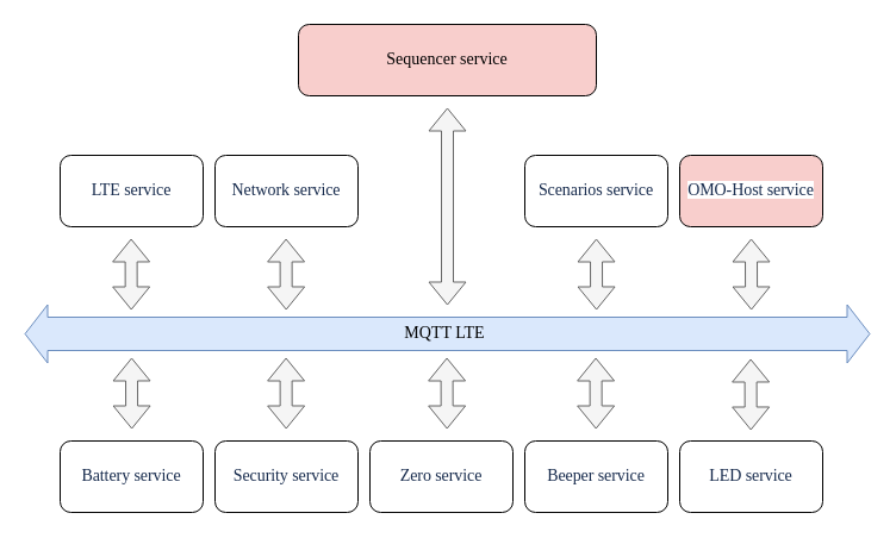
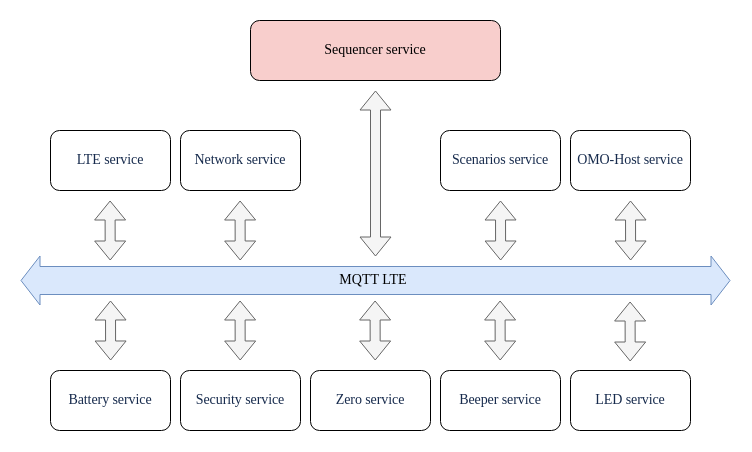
  <mxCell id="0" />
  <mxCell id="1" parent="0" />
  <mxCell id="2" value="" style="shape=flexArrow;endArrow=classic;startArrow=classic;html=1;width=28;fillColor=#dae8fc;strokeColor=#6c8ebf;" parent="1" edge="1"><mxGeometry width="100" height="100" relative="1" as="geometry"><mxPoint x="20" y="280" as="sourcePoint" /><mxPoint x="730" y="280" as="targetPoint" /></mxGeometry></mxCell>
  <mxCell id="3" value="MQTT LTE" style="text;html=1;strokeColor=none;fillColor=none;align=center;verticalAlign=middle;whiteSpace=wrap;rounded=0;fontFamily=Tahoma;fontStyle=0;fontSize=14;" parent="1" vertex="1"><mxGeometry x="328" y="270" width="90" height="20" as="geometry" /></mxCell>
  <mxCell id="4" value="&lt;span style=&quot;color: rgb(23 , 43 , 77) ; letter-spacing: -0.08px ; text-align: left ; background-color: rgb(255 , 255 , 255)&quot;&gt;&lt;font style=&quot;font-size: 14px&quot;&gt;LTE service&lt;/font&gt;&lt;/span&gt;" style="rounded=1;whiteSpace=wrap;html=1;fontFamily=Tahoma;fontSize=14;" parent="1" vertex="1"><mxGeometry x="50" y="130" width="120" height="60" as="geometry" /></mxCell>
  <mxCell id="5" value="&lt;span style=&quot;color: rgb(23 , 43 , 77) ; letter-spacing: -0.08px ; text-align: left ; background-color: rgb(255 , 255 , 255)&quot;&gt;&lt;font style=&quot;font-size: 14px&quot;&gt;Network service&lt;/font&gt;&lt;/span&gt;" style="rounded=1;whiteSpace=wrap;html=1;fontFamily=Tahoma;fontSize=14;" parent="1" vertex="1"><mxGeometry x="180" y="130" width="120" height="60" as="geometry" /></mxCell>
  <mxCell id="6" value="Sequencer service" style="rounded=1;whiteSpace=wrap;html=1;fontFamily=Tahoma;fontSize=14;fillColor=#f8cecc;" parent="1" vertex="1"><mxGeometry x="250" y="20" width="250" height="60" as="geometry" /></mxCell>
  <mxCell id="7" value="&lt;span style=&quot;color: rgb(23 , 43 , 77) ; font-family: , , &amp;#34;segoe ui&amp;#34; , &amp;#34;roboto&amp;#34; , &amp;#34;noto sans&amp;#34; , &amp;#34;ubuntu&amp;#34; , &amp;#34;droid sans&amp;#34; , &amp;#34;helvetica neue&amp;#34; , sans-serif ; letter-spacing: -0.08px ; text-align: left ; background-color: rgb(255 , 255 , 255)&quot;&gt;Scenarios service&lt;/span&gt;" style="rounded=1;whiteSpace=wrap;html=1;fontFamily=Tahoma;fontSize=14;" parent="1" vertex="1"><mxGeometry x="440" y="130" width="120" height="60" as="geometry" /></mxCell>
  <mxCell id="8" value="&lt;span style=&quot;color: rgb(23 , 43 , 77) ; letter-spacing: -0.08px ; text-align: left ; background-color: rgb(255 , 255 , 255)&quot;&gt;&lt;font style=&quot;font-size: 14px&quot;&gt;Battery service&lt;/font&gt;&lt;/span&gt;" style="rounded=1;whiteSpace=wrap;html=1;fontFamily=Tahoma;fontSize=14;" parent="1" vertex="1"><mxGeometry x="50" y="370" width="120" height="60" as="geometry" /></mxCell>
  <mxCell id="9" value="&lt;span style=&quot;color: rgb(23 , 43 , 77) ; font-family: , , &amp;#34;segoe ui&amp;#34; , &amp;#34;roboto&amp;#34; , &amp;#34;noto sans&amp;#34; , &amp;#34;ubuntu&amp;#34; , &amp;#34;droid sans&amp;#34; , &amp;#34;helvetica neue&amp;#34; , sans-serif ; letter-spacing: -0.08px ; text-align: left ; background-color: rgb(255 , 255 , 255)&quot;&gt;Security service&lt;/span&gt;" style="rounded=1;whiteSpace=wrap;html=1;fontFamily=Tahoma;fontSize=14;" parent="1" vertex="1"><mxGeometry x="180" y="370" width="120" height="60" as="geometry" /></mxCell>
- <mxCell id="10" value="&lt;span style=&quot;color: rgb(23 , 43 , 77) ; font-family: , , &amp;#34;segoe ui&amp;#34; , &amp;#34;roboto&amp;#34; , &amp;#34;noto sans&amp;#34; , &amp;#34;ubuntu&amp;#34; , &amp;#34;droid sans&amp;#34; , &amp;#34;helvetica neue&amp;#34; , sans-serif ; letter-spacing: -0.08px ; text-align: left ; background-color: rgb(255 , 255 , 255)&quot;&gt;OMO-Host service&lt;/span&gt;" style="rounded=1;whiteSpace=wrap;html=1;fontFamily=Tahoma;fontSize=14;fillColor=#f8cecc;" parent="1" vertex="1"><mxGeometry x="570" y="130" width="120" height="60" as="geometry" /></mxCell>
+ <mxCell id="10" value="&lt;span style=&quot;color: rgb(23 , 43 , 77) ; font-family: , , &amp;#34;segoe ui&amp;#34; , &amp;#34;roboto&amp;#34; , &amp;#34;noto sans&amp;#34; , &amp;#34;ubuntu&amp;#34; , &amp;#34;droid sans&amp;#34; , &amp;#34;helvetica neue&amp;#34; , sans-serif ; letter-spacing: -0.08px ; text-align: left ; background-color: rgb(255 , 255 , 255)&quot;&gt;OMO-Host service&lt;/span&gt;" style="rounded=1;whiteSpace=wrap;html=1;fontFamily=Tahoma;fontSize=14;" parent="1" vertex="1"><mxGeometry x="570" y="130" width="120" height="60" as="geometry" /></mxCell>
  <mxCell id="11" value="&lt;span style=&quot;color: rgb(23 , 43 , 77) ; font-family: , , &amp;#34;segoe ui&amp;#34; , &amp;#34;roboto&amp;#34; , &amp;#34;noto sans&amp;#34; , &amp;#34;ubuntu&amp;#34; , &amp;#34;droid sans&amp;#34; , &amp;#34;helvetica neue&amp;#34; , sans-serif ; letter-spacing: -0.08px ; text-align: left ; background-color: rgb(255 , 255 , 255)&quot;&gt;Zero service&lt;/span&gt;" style="rounded=1;whiteSpace=wrap;html=1;fontFamily=Tahoma;fontSize=14;" parent="1" vertex="1"><mxGeometry x="310" y="370" width="120" height="60" as="geometry" /></mxCell>
  <mxCell id="12" value="&lt;span style=&quot;color: rgb(23 , 43 , 77) ; font-family: , , &amp;#34;segoe ui&amp;#34; , &amp;#34;roboto&amp;#34; , &amp;#34;noto sans&amp;#34; , &amp;#34;ubuntu&amp;#34; , &amp;#34;droid sans&amp;#34; , &amp;#34;helvetica neue&amp;#34; , sans-serif ; letter-spacing: -0.08px ; text-align: left ; background-color: rgb(255 , 255 , 255)&quot;&gt;Beeper service&lt;/span&gt;" style="rounded=1;whiteSpace=wrap;html=1;fontFamily=Tahoma;fontSize=14;" parent="1" vertex="1"><mxGeometry x="440" y="370" width="120" height="60" as="geometry" /></mxCell>
  <mxCell id="13" value="&lt;span style=&quot;color: rgb(23 , 43 , 77) ; font-family: , , &amp;#34;segoe ui&amp;#34; , &amp;#34;roboto&amp;#34; , &amp;#34;noto sans&amp;#34; , &amp;#34;ubuntu&amp;#34; , &amp;#34;droid sans&amp;#34; , &amp;#34;helvetica neue&amp;#34; , sans-serif ; letter-spacing: -0.08px ; text-align: left ; background-color: rgb(255 , 255 , 255)&quot;&gt;LED service &lt;/span&gt;" style="rounded=1;whiteSpace=wrap;html=1;fontFamily=Tahoma;fontSize=14;" parent="1" vertex="1"><mxGeometry x="570" y="370" width="120" height="60" as="geometry" /></mxCell>
  <mxCell id="14" value="" style="shape=flexArrow;endArrow=classic;startArrow=classic;html=1;fontFamily=Tahoma;fontSize=14;fillColor=#f5f5f5;strokeColor=#666666;" parent="1" edge="1"><mxGeometry width="100" height="100" relative="1" as="geometry"><mxPoint x="375" y="256" as="sourcePoint" /><mxPoint x="375" y="90" as="targetPoint" /></mxGeometry></mxCell>
  <mxCell id="15" value="" style="shape=flexArrow;endArrow=classic;startArrow=classic;html=1;fontFamily=Tahoma;fontSize=14;fillColor=#f5f5f5;strokeColor=#666666;" parent="1" edge="1"><mxGeometry width="100" height="100" relative="1" as="geometry"><mxPoint x="374.71" y="360" as="sourcePoint" /><mxPoint x="374.58" y="300" as="targetPoint" /></mxGeometry></mxCell>
  <mxCell id="16" value="" style="shape=flexArrow;endArrow=classic;startArrow=classic;html=1;fontFamily=Tahoma;fontSize=14;fillColor=#f5f5f5;strokeColor=#666666;" parent="1" edge="1"><mxGeometry width="100" height="100" relative="1" as="geometry"><mxPoint x="630.13" y="260" as="sourcePoint" /><mxPoint x="630" y="200" as="targetPoint" /></mxGeometry></mxCell>
  <mxCell id="17" value="" style="shape=flexArrow;endArrow=classic;startArrow=classic;html=1;fontFamily=Tahoma;fontSize=14;fillColor=#f5f5f5;strokeColor=#666666;" parent="1" edge="1"><mxGeometry width="100" height="100" relative="1" as="geometry"><mxPoint x="109.71" y="260" as="sourcePoint" /><mxPoint x="109.58" y="200" as="targetPoint" /></mxGeometry></mxCell>
  <mxCell id="18" value="" style="shape=flexArrow;endArrow=classic;startArrow=classic;html=1;fontFamily=Tahoma;fontSize=14;fillColor=#f5f5f5;strokeColor=#666666;" parent="1" edge="1"><mxGeometry width="100" height="100" relative="1" as="geometry"><mxPoint x="110.13" y="360" as="sourcePoint" /><mxPoint x="110" y="300" as="targetPoint" /></mxGeometry></mxCell>
  <mxCell id="19" value="" style="shape=flexArrow;endArrow=classic;startArrow=classic;html=1;fontFamily=Tahoma;fontSize=14;fillColor=#f5f5f5;strokeColor=#666666;" parent="1" edge="1"><mxGeometry width="100" height="100" relative="1" as="geometry"><mxPoint x="629.71" y="361" as="sourcePoint" /><mxPoint x="629.58" y="301" as="targetPoint" /></mxGeometry></mxCell>
  <mxCell id="20" value="" style="shape=flexArrow;endArrow=classic;startArrow=classic;html=1;fontFamily=Tahoma;fontSize=14;fillColor=#f5f5f5;strokeColor=#666666;" parent="1" edge="1"><mxGeometry width="100" height="100" relative="1" as="geometry"><mxPoint x="499.71" y="360" as="sourcePoint" /><mxPoint x="499.58" y="300" as="targetPoint" /></mxGeometry></mxCell>
  <mxCell id="21" value="" style="shape=flexArrow;endArrow=classic;startArrow=classic;html=1;fontFamily=Tahoma;fontSize=14;fillColor=#f5f5f5;strokeColor=#666666;" parent="1" edge="1"><mxGeometry width="100" height="100" relative="1" as="geometry"><mxPoint x="239.71" y="360" as="sourcePoint" /><mxPoint x="239.58" y="300" as="targetPoint" /></mxGeometry></mxCell>
  <mxCell id="22" value="" style="shape=flexArrow;endArrow=classic;startArrow=classic;html=1;fontFamily=Tahoma;fontSize=14;fillColor=#f5f5f5;strokeColor=#666666;" parent="1" edge="1"><mxGeometry width="100" height="100" relative="1" as="geometry"><mxPoint x="239.71" y="260" as="sourcePoint" /><mxPoint x="239.58" y="200" as="targetPoint" /></mxGeometry></mxCell>
  <mxCell id="23" value="" style="shape=flexArrow;endArrow=classic;startArrow=classic;html=1;fontFamily=Tahoma;fontSize=14;fillColor=#f5f5f5;strokeColor=#666666;" parent="1" edge="1"><mxGeometry width="100" height="100" relative="1" as="geometry"><mxPoint x="500.13" y="260" as="sourcePoint" /><mxPoint x="500" y="200" as="targetPoint" /></mxGeometry></mxCell>
